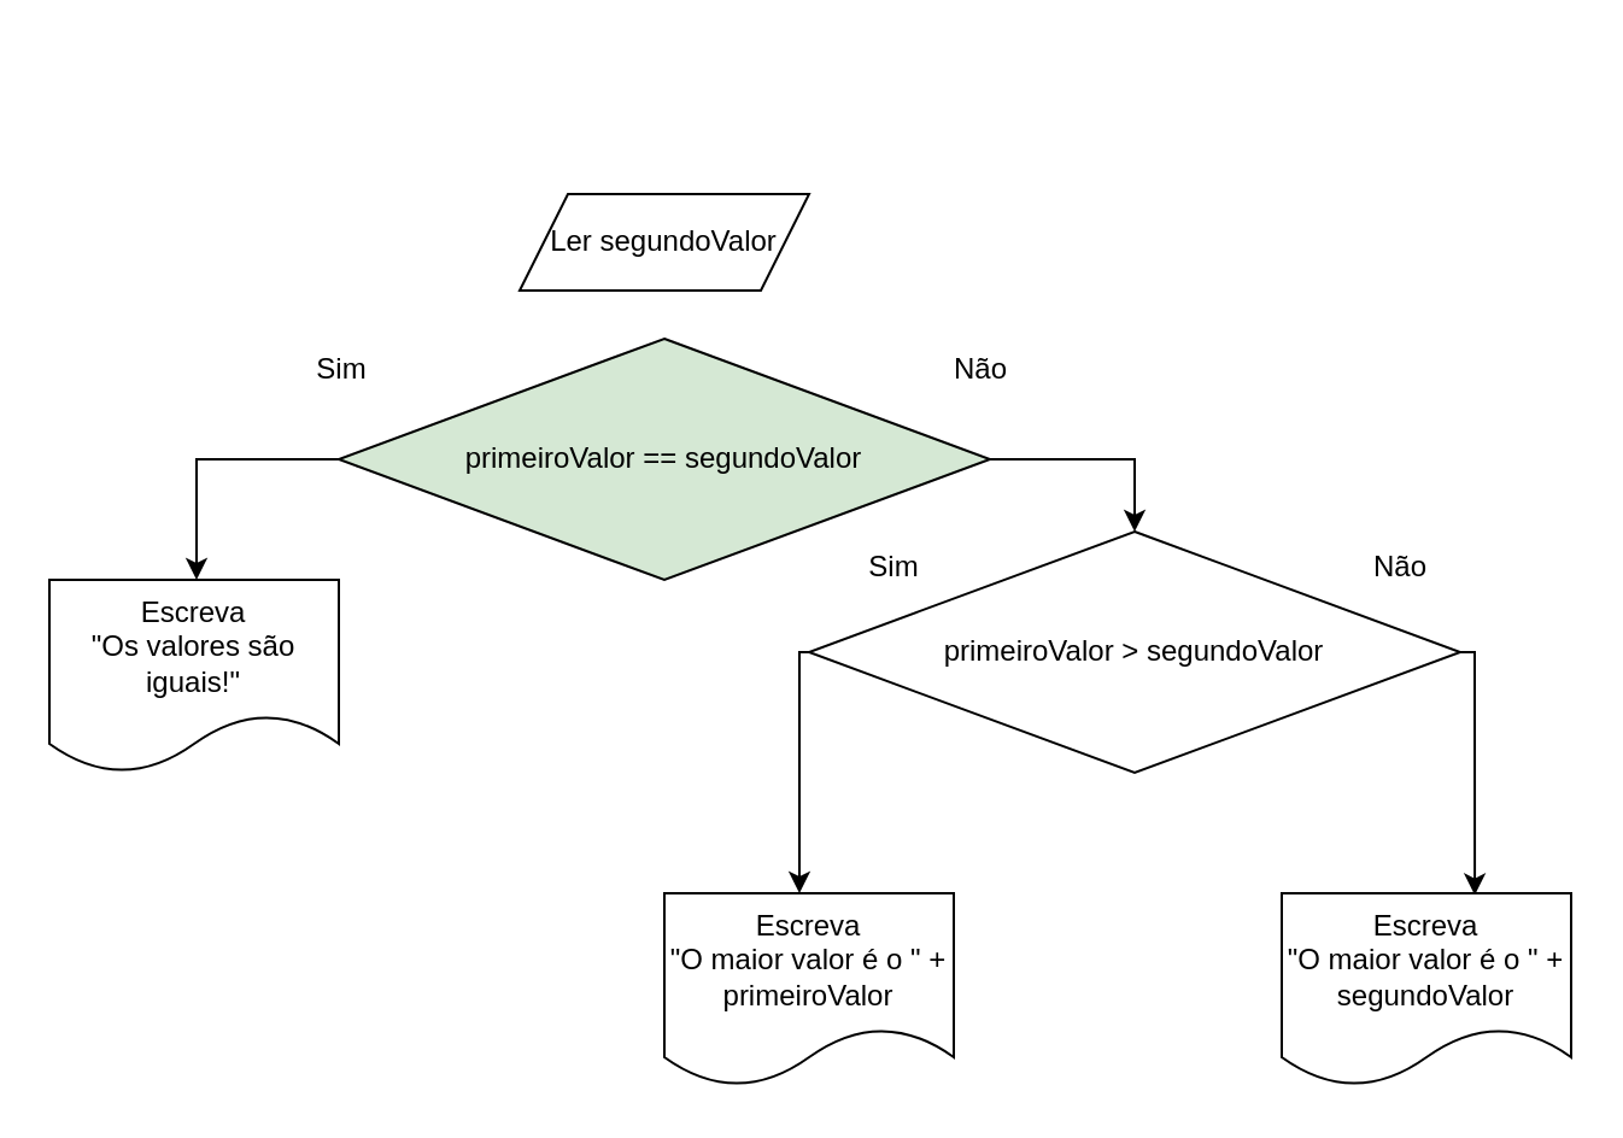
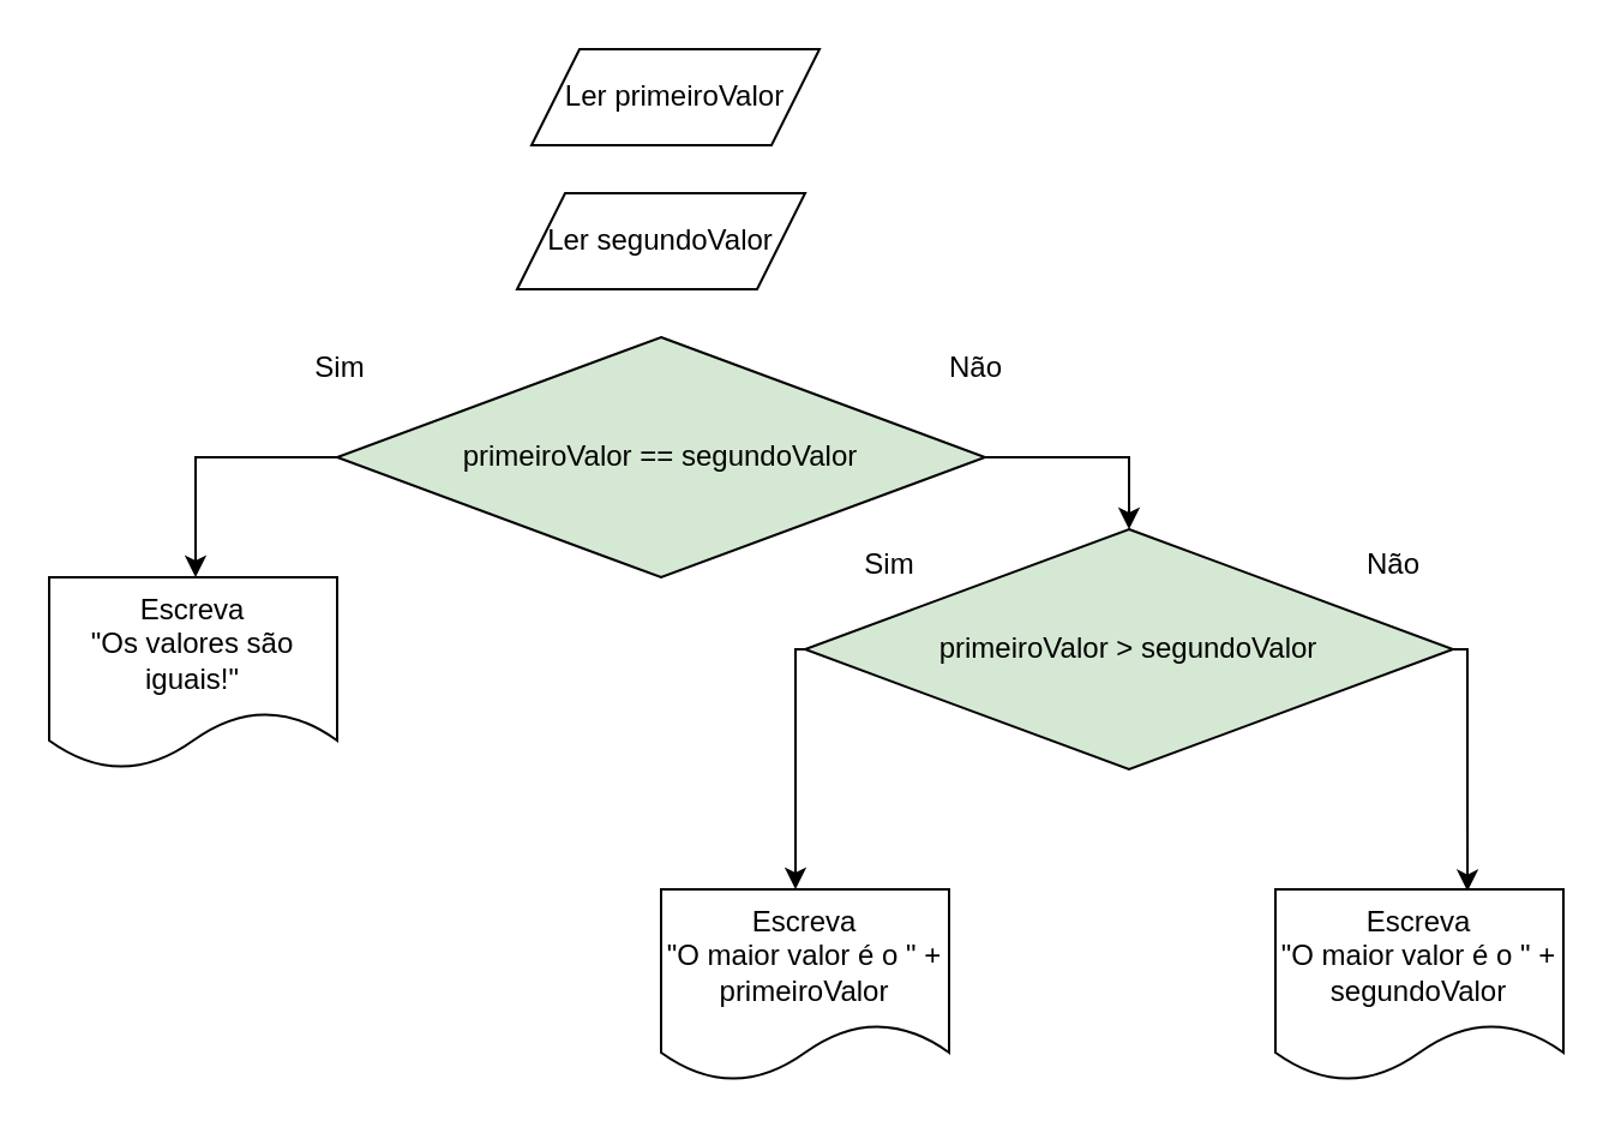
  <mxCell id="0" />
  <mxCell id="1" parent="0" />
+ <mxCell id="2" value="Ler primeiroValor" style="shape=parallelogram;perimeter=parallelogramPerimeter;whiteSpace=wrap;html=1;fixedSize=1;" vertex="1" parent="1"><mxGeometry x="221" y="20" width="120" height="40" as="geometry" /></mxCell>
  <mxCell id="3" value="Ler segundoValor" style="shape=parallelogram;perimeter=parallelogramPerimeter;whiteSpace=wrap;html=1;fixedSize=1;" vertex="1" parent="1"><mxGeometry x="215" y="80" width="120" height="40" as="geometry" /></mxCell>
  <mxCell id="4" style="edgeStyle=orthogonalEdgeStyle;rounded=0;orthogonalLoop=1;jettySize=auto;html=1;exitX=0.027;exitY=0.526;exitDx=0;exitDy=0;exitPerimeter=0;" edge="1" parent="1" source="6"><mxGeometry relative="1" as="geometry"><mxPoint x="81" y="240" as="targetPoint" /><mxPoint x="150" y="200" as="sourcePoint" /><Array as="points"><mxPoint x="150" y="193" /><mxPoint x="150" y="190" /><mxPoint x="81" y="190" /></Array></mxGeometry></mxCell>
  <mxCell id="5" style="edgeStyle=orthogonalEdgeStyle;rounded=0;orthogonalLoop=1;jettySize=auto;html=1;entryX=0.5;entryY=0;entryDx=0;entryDy=0;" edge="1" parent="1" source="6" target="10"><mxGeometry relative="1" as="geometry"><Array as="points"><mxPoint x="470" y="190" /></Array></mxGeometry></mxCell>
  <mxCell id="6" value="primeiroValor == segundoValor" style="rhombus;whiteSpace=wrap;html=1;fillColor=#d5e8d4;" vertex="1" parent="1"><mxGeometry x="140" y="140" width="270" height="100" as="geometry" /></mxCell>
  <mxCell id="7" value="Escreva &lt;br&gt;&quot;Os valores são iguais!&quot;" style="shape=document;whiteSpace=wrap;html=1;boundedLbl=1;" vertex="1" parent="1"><mxGeometry x="20" y="240" width="120" height="80" as="geometry" /></mxCell>
  <mxCell id="8" style="edgeStyle=orthogonalEdgeStyle;rounded=0;orthogonalLoop=1;jettySize=auto;html=1;exitX=0;exitY=0.5;exitDx=0;exitDy=0;exitPerimeter=0;" edge="1" parent="1" source="10" target="11"><mxGeometry relative="1" as="geometry"><Array as="points"><mxPoint x="331" y="270" /></Array></mxGeometry></mxCell>
  <mxCell id="9" style="edgeStyle=orthogonalEdgeStyle;rounded=0;orthogonalLoop=1;jettySize=auto;html=1;entryX=0.667;entryY=0.01;entryDx=0;entryDy=0;entryPerimeter=0;" edge="1" parent="1" target="12"><mxGeometry relative="1" as="geometry"><mxPoint x="605" y="270" as="sourcePoint" /><mxPoint x="591" y="370" as="targetPoint" /><Array as="points"><mxPoint x="611" y="270" /></Array></mxGeometry></mxCell>
- <mxCell id="10" value="primeiroValor &amp;gt; segundoValor" style="rhombus;whiteSpace=wrap;html=1;" vertex="1" parent="1"><mxGeometry x="335" y="220" width="270" height="100" as="geometry" /></mxCell>
+ <mxCell id="10" value="primeiroValor &amp;gt; segundoValor" style="rhombus;whiteSpace=wrap;html=1;fillColor=#d5e8d4;" vertex="1" parent="1"><mxGeometry x="335" y="220" width="270" height="100" as="geometry" /></mxCell>
  <mxCell id="11" value="Escreva &lt;br&gt;&quot;O maior valor é o &quot; + primeiroValor" style="shape=document;whiteSpace=wrap;html=1;boundedLbl=1;" vertex="1" parent="1"><mxGeometry x="275" y="370" width="120" height="80" as="geometry" /></mxCell>
  <mxCell id="12" value="Escreva &lt;br&gt;&quot;O maior valor é o &quot; + segundoValor" style="shape=document;whiteSpace=wrap;html=1;boundedLbl=1;" vertex="1" parent="1"><mxGeometry x="531" y="370" width="120" height="80" as="geometry" /></mxCell>
  <mxCell id="13" value="Sim" style="text;html=1;align=center;verticalAlign=middle;resizable=0;points=[];autosize=1;strokeColor=none;fillColor=none;" vertex="1" parent="1"><mxGeometry x="116" y="138" width="50" height="30" as="geometry" /></mxCell>
  <mxCell id="14" value="Não" style="text;html=1;align=center;verticalAlign=middle;resizable=0;points=[];autosize=1;strokeColor=none;fillColor=none;" vertex="1" parent="1"><mxGeometry x="381" y="138" width="50" height="30" as="geometry" /></mxCell>
  <mxCell id="15" value="Sim" style="text;html=1;align=center;verticalAlign=middle;resizable=0;points=[];autosize=1;strokeColor=none;fillColor=none;" vertex="1" parent="1"><mxGeometry x="345" y="220" width="50" height="30" as="geometry" /></mxCell>
  <mxCell id="16" value="Não" style="text;html=1;align=center;verticalAlign=middle;resizable=0;points=[];autosize=1;strokeColor=none;fillColor=none;" vertex="1" parent="1"><mxGeometry x="555" y="220" width="50" height="30" as="geometry" /></mxCell>
